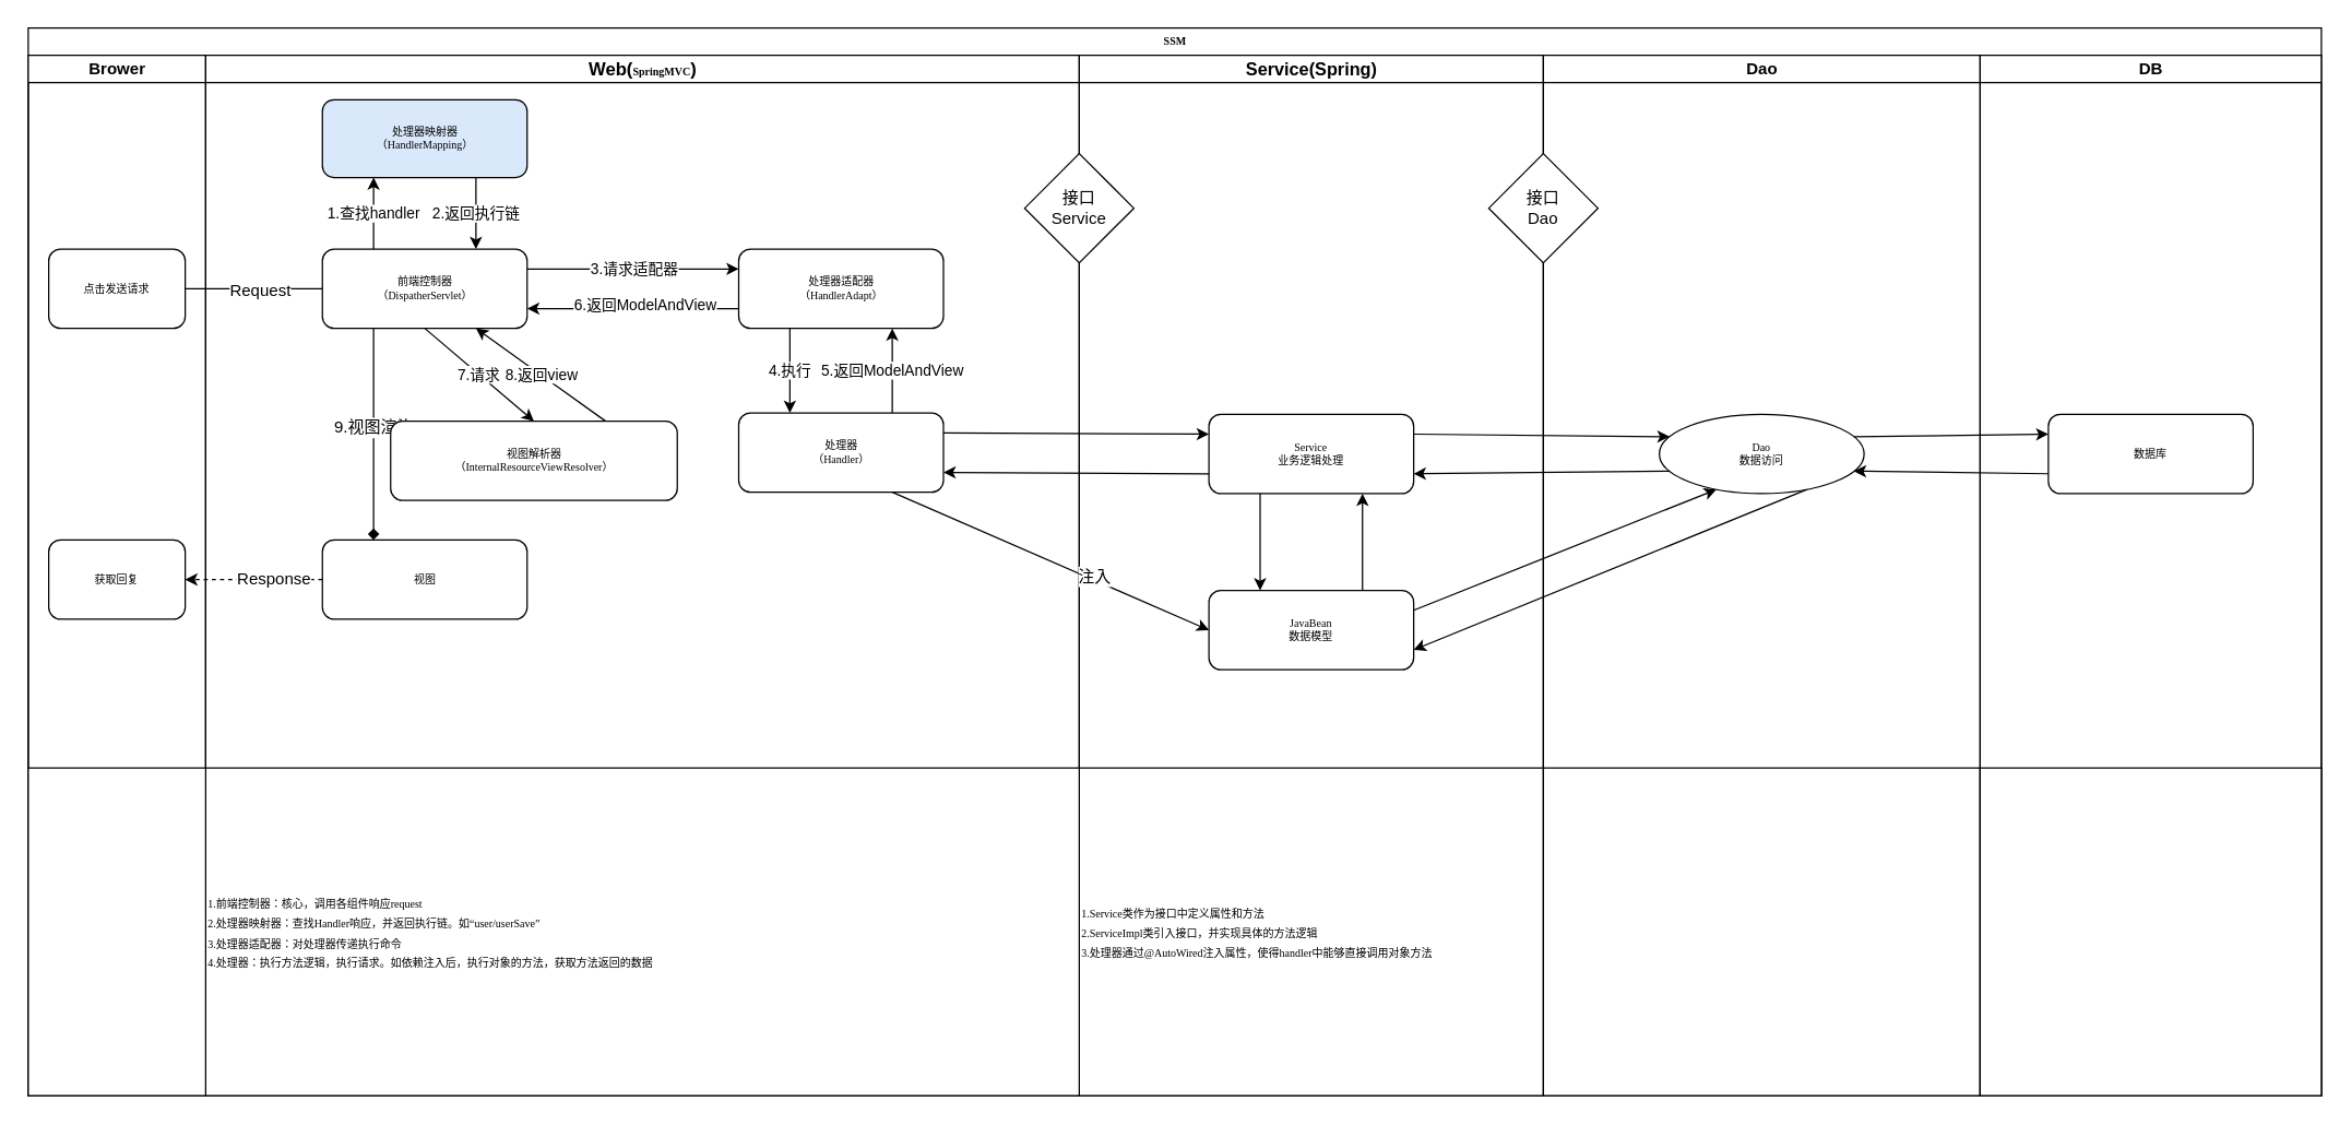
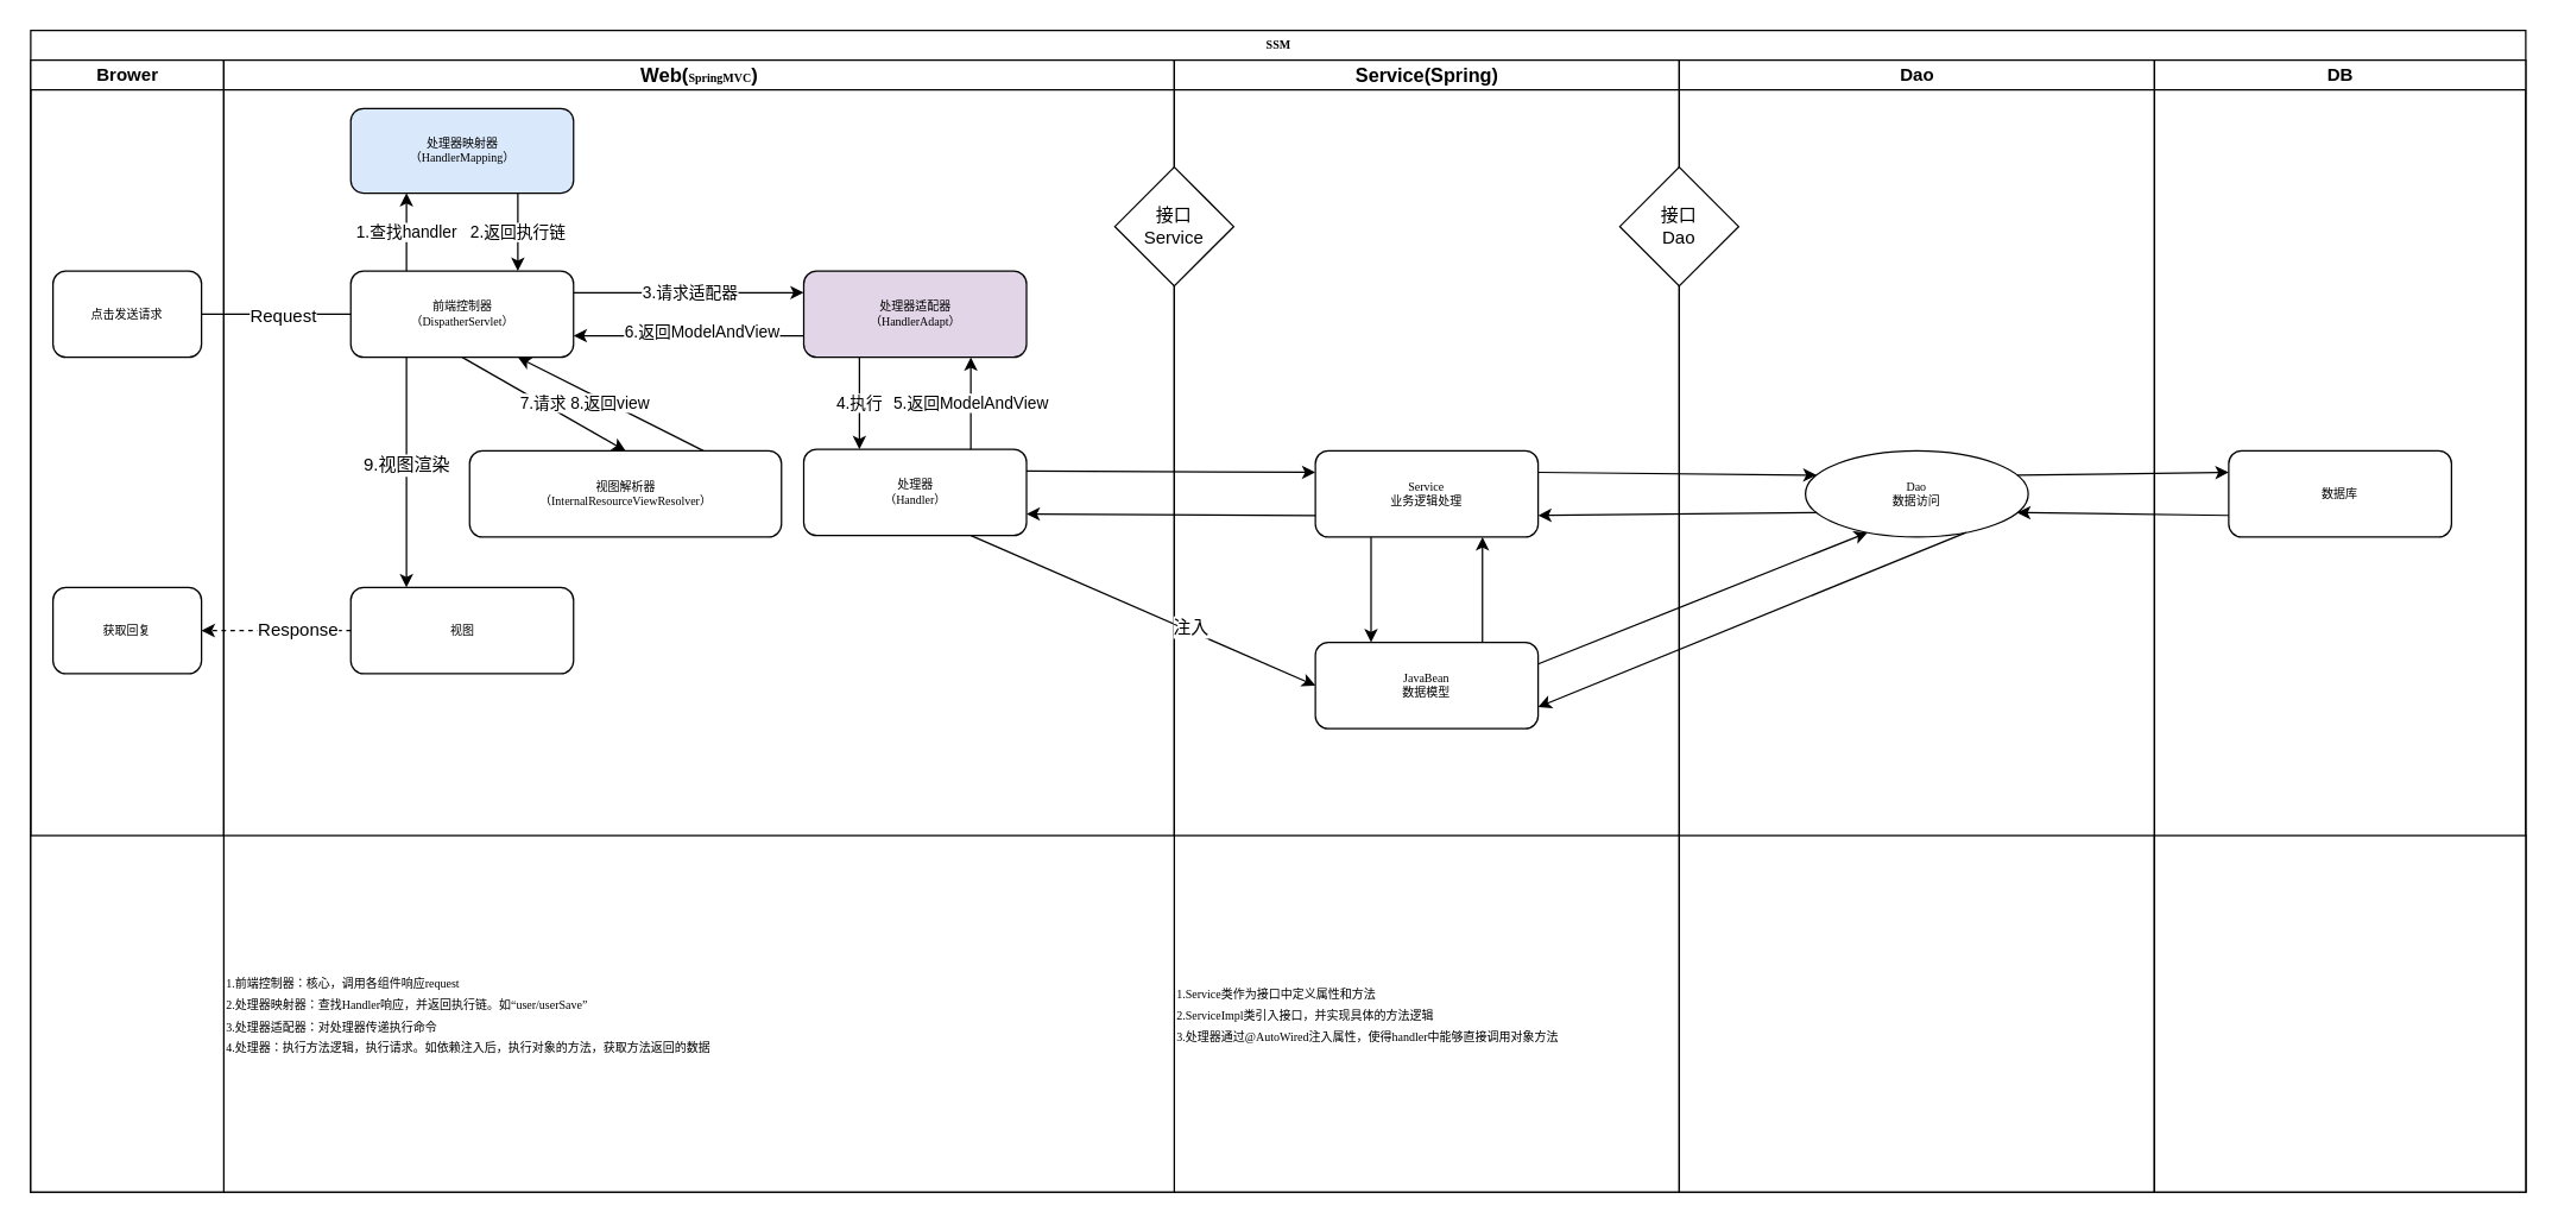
  <mxCell id="0" />
  <mxCell id="1" parent="0" />
  <mxCell id="2" value="SSM" style="swimlane;html=1;childLayout=stackLayout;startSize=20;rounded=0;shadow=0;labelBackgroundColor=none;strokeColor=#000000;strokeWidth=1;fillColor=#ffffff;fontFamily=Verdana;fontSize=8;fontColor=#000000;align=center;" parent="1" vertex="1"><mxGeometry x="20" y="20" width="1680" height="782" as="geometry" /></mxCell>
  <mxCell id="3" value="Brower" style="swimlane;html=1;startSize=20;" parent="2" vertex="1"><mxGeometry y="20" width="130" height="762" as="geometry" /></mxCell>
  <mxCell id="4" value="点击发送请求" style="rounded=1;whiteSpace=wrap;html=1;shadow=0;labelBackgroundColor=none;strokeColor=#000000;strokeWidth=1;fillColor=#ffffff;fontFamily=Verdana;fontSize=8;fontColor=#000000;align=center;" vertex="1" parent="3"><mxGeometry x="15" y="142" width="100" height="58" as="geometry" /></mxCell>
  <mxCell id="5" value="获取回复" style="rounded=1;whiteSpace=wrap;html=1;shadow=0;labelBackgroundColor=none;strokeColor=#000000;strokeWidth=1;fillColor=#ffffff;fontFamily=Verdana;fontSize=8;fontColor=#000000;align=center;" vertex="1" parent="3"><mxGeometry x="15" y="355" width="100" height="58" as="geometry" /></mxCell>
  <mxCell id="6" value="&lt;span style=&quot;font-size: 13.333px&quot;&gt;Web(&lt;/span&gt;&lt;span style=&quot;font-family: &amp;#34;verdana&amp;#34; ; font-size: 8px ; white-space: normal&quot;&gt;SpringMVC&lt;/span&gt;&lt;span style=&quot;font-size: 13.333px&quot;&gt;)&lt;br&gt;&lt;/span&gt;" style="swimlane;html=1;startSize=20;align=center;" parent="2" vertex="1"><mxGeometry x="130" y="20" width="640" height="762" as="geometry" /></mxCell>
  <mxCell id="7" value="1.查找handler" style="edgeStyle=orthogonalEdgeStyle;rounded=0;orthogonalLoop=1;jettySize=auto;html=1;exitX=0.25;exitY=0;exitDx=0;exitDy=0;entryX=0.25;entryY=1;entryDx=0;entryDy=0;" edge="1" parent="6" source="12" target="14"><mxGeometry relative="1" as="geometry" /></mxCell>
  <mxCell id="8" value="3.请求适配器" style="edgeStyle=orthogonalEdgeStyle;rounded=0;orthogonalLoop=1;jettySize=auto;html=1;exitX=1;exitY=0.25;exitDx=0;exitDy=0;entryX=0;entryY=0.25;entryDx=0;entryDy=0;" edge="1" parent="6" source="12" target="18"><mxGeometry relative="1" as="geometry" /></mxCell>
  <mxCell id="9" value="7.请求" style="rounded=0;orthogonalLoop=1;jettySize=auto;html=1;exitX=0.5;exitY=1;exitDx=0;exitDy=0;entryX=0.5;entryY=0;entryDx=0;entryDy=0;" edge="1" parent="6" source="12" target="22"><mxGeometry relative="1" as="geometry" /></mxCell>
- <mxCell id="10" style="edgeStyle=none;rounded=1;orthogonalLoop=1;jettySize=auto;html=1;exitX=0.25;exitY=1;exitDx=0;exitDy=0;entryX=0.25;entryY=0;entryDx=0;entryDy=0;endArrow=diamond;" edge="1" parent="6" source="12" target="23"><mxGeometry relative="1" as="geometry" /></mxCell>
+ <mxCell id="10" style="edgeStyle=none;rounded=1;orthogonalLoop=1;jettySize=auto;html=1;exitX=0.25;exitY=1;exitDx=0;exitDy=0;entryX=0.25;entryY=0;entryDx=0;entryDy=0;" edge="1" parent="6" source="12" target="23"><mxGeometry relative="1" as="geometry" /></mxCell>
  <mxCell id="11" value="9.视图渲染" style="text;html=1;resizable=0;points=[];align=center;verticalAlign=middle;labelBackgroundColor=#ffffff;" vertex="1" connectable="0" parent="10"><mxGeometry x="-0.067" y="-1" relative="1" as="geometry"><mxPoint as="offset" /></mxGeometry></mxCell>
  <mxCell id="12" value="前端控制器&lt;br&gt;（DispatherServlet）" style="rounded=1;html=1;shadow=0;labelBackgroundColor=none;strokeColor=#000000;strokeWidth=1;fillColor=#ffffff;fontFamily=Verdana;fontSize=8;fontColor=#000000;align=center;verticalAlign=middle;whiteSpace=wrap;spacing=2;" parent="6" vertex="1"><mxGeometry x="85.5" y="142" width="150" height="58" as="geometry" /></mxCell>
  <mxCell id="13" value="2.返回执行链" style="edgeStyle=orthogonalEdgeStyle;rounded=0;orthogonalLoop=1;jettySize=auto;html=1;exitX=0.75;exitY=1;exitDx=0;exitDy=0;entryX=0.75;entryY=0;entryDx=0;entryDy=0;" edge="1" parent="6" source="14" target="12"><mxGeometry relative="1" as="geometry" /></mxCell>
  <mxCell id="14" value="处理器映射器&lt;br&gt;（HandlerMapping）" style="rounded=1;html=1;shadow=0;labelBackgroundColor=none;strokeColor=#000000;strokeWidth=1;fillColor=#dae8fc;fontFamily=Verdana;fontSize=8;fontColor=#000000;align=center;verticalAlign=middle;whiteSpace=wrap;spacing=2;" vertex="1" parent="6"><mxGeometry x="85.5" y="32.5" width="150" height="57" as="geometry" /></mxCell>
  <mxCell id="15" value="4.执行" style="edgeStyle=orthogonalEdgeStyle;rounded=0;orthogonalLoop=1;jettySize=auto;html=1;exitX=0.25;exitY=1;exitDx=0;exitDy=0;entryX=0.25;entryY=0;entryDx=0;entryDy=0;" edge="1" parent="6" source="18" target="20"><mxGeometry relative="1" as="geometry" /></mxCell>
  <mxCell id="16" style="edgeStyle=orthogonalEdgeStyle;rounded=0;orthogonalLoop=1;jettySize=auto;html=1;exitX=0;exitY=0.75;exitDx=0;exitDy=0;entryX=1;entryY=0.75;entryDx=0;entryDy=0;" edge="1" parent="6" source="18" target="12"><mxGeometry relative="1" as="geometry" /></mxCell>
  <mxCell id="17" value="&lt;span style=&quot;font-size: 11px&quot;&gt;6.返回ModelAndView&lt;/span&gt;" style="text;html=1;resizable=0;points=[];align=center;verticalAlign=middle;labelBackgroundColor=#ffffff;" vertex="1" connectable="0" parent="16"><mxGeometry x="-0.116" y="-3" relative="1" as="geometry"><mxPoint as="offset" /></mxGeometry></mxCell>
- <mxCell id="18" value="处理器适配器&lt;br&gt;（HandlerAdapt）" style="rounded=1;html=1;shadow=0;labelBackgroundColor=none;strokeColor=#000000;strokeWidth=1;fillColor=#ffffff;fontFamily=Verdana;fontSize=8;fontColor=#000000;align=center;verticalAlign=middle;whiteSpace=wrap;spacing=2;" vertex="1" parent="6"><mxGeometry x="390.5" y="142" width="150" height="58" as="geometry" /></mxCell>
+ <mxCell id="18" value="处理器适配器&lt;br&gt;（HandlerAdapt）" style="rounded=1;html=1;shadow=0;labelBackgroundColor=none;strokeColor=#000000;strokeWidth=1;fillColor=#e1d5e7;fontFamily=Verdana;fontSize=8;fontColor=#000000;align=center;verticalAlign=middle;whiteSpace=wrap;spacing=2;" vertex="1" parent="6"><mxGeometry x="390.5" y="142" width="150" height="58" as="geometry" /></mxCell>
  <mxCell id="19" value="5.返回ModelAndView" style="edgeStyle=orthogonalEdgeStyle;rounded=0;orthogonalLoop=1;jettySize=auto;html=1;exitX=0.75;exitY=0;exitDx=0;exitDy=0;entryX=0.75;entryY=1;entryDx=0;entryDy=0;" edge="1" parent="6" source="20" target="18"><mxGeometry relative="1" as="geometry" /></mxCell>
  <mxCell id="20" value="处理器&lt;br&gt;（Handler）" style="rounded=1;html=1;shadow=0;labelBackgroundColor=none;strokeColor=#000000;strokeWidth=1;fillColor=#ffffff;fontFamily=Verdana;fontSize=8;fontColor=#000000;align=center;verticalAlign=middle;whiteSpace=wrap;spacing=2;" vertex="1" parent="6"><mxGeometry x="390.5" y="262" width="150" height="58" as="geometry" /></mxCell>
  <mxCell id="21" value="8.返回view" style="orthogonalLoop=1;jettySize=auto;html=1;exitX=0.75;exitY=0;exitDx=0;exitDy=0;entryX=0.75;entryY=1;entryDx=0;entryDy=0;rounded=1;" edge="1" parent="6" source="22" target="12"><mxGeometry relative="1" as="geometry" /></mxCell>
- <mxCell id="22" value="视图解析器&lt;br&gt;（InternalResourceViewResolver）" style="rounded=1;html=1;shadow=0;labelBackgroundColor=none;strokeColor=#000000;strokeWidth=1;fillColor=#ffffff;fontFamily=Verdana;fontSize=8;fontColor=#000000;align=center;verticalAlign=middle;whiteSpace=wrap;spacing=2;" vertex="1" parent="6"><mxGeometry x="135.5" y="268" width="210" height="58" as="geometry" /></mxCell>
+ <mxCell id="22" value="视图解析器&lt;br&gt;（InternalResourceViewResolver）" style="rounded=1;html=1;shadow=0;labelBackgroundColor=none;strokeColor=#000000;strokeWidth=1;fillColor=#ffffff;fontFamily=Verdana;fontSize=8;fontColor=#000000;align=center;verticalAlign=middle;whiteSpace=wrap;spacing=2;" vertex="1" parent="6"><mxGeometry x="165.5" y="263" width="210" height="58" as="geometry" /></mxCell>
  <mxCell id="23" value="视图" style="rounded=1;html=1;shadow=0;labelBackgroundColor=none;strokeColor=#000000;strokeWidth=1;fillColor=#ffffff;fontFamily=Verdana;fontSize=8;fontColor=#000000;align=center;verticalAlign=middle;whiteSpace=wrap;spacing=2;" vertex="1" parent="6"><mxGeometry x="85.5" y="355" width="150" height="58" as="geometry" /></mxCell>
  <mxCell id="24" value="&lt;font style=&quot;font-size: 13px&quot;&gt;Service(Spring)&lt;/font&gt;" style="swimlane;html=1;startSize=20;" parent="2" vertex="1"><mxGeometry x="770" y="20" width="340" height="762" as="geometry" /></mxCell>
  <mxCell id="25" style="edgeStyle=none;rounded=1;orthogonalLoop=1;jettySize=auto;html=1;exitX=0.25;exitY=1;exitDx=0;exitDy=0;entryX=0.25;entryY=0;entryDx=0;entryDy=0;" edge="1" parent="24" source="26" target="28"><mxGeometry relative="1" as="geometry" /></mxCell>
  <mxCell id="26" value="Service&lt;br&gt;业务逻辑处理" style="rounded=1;html=1;shadow=0;labelBackgroundColor=none;strokeColor=#000000;strokeWidth=1;fillColor=#ffffff;fontFamily=Verdana;fontSize=8;fontColor=#000000;align=center;verticalAlign=middle;whiteSpace=wrap;spacing=2;" vertex="1" parent="24"><mxGeometry x="95" y="263" width="150" height="58" as="geometry" /></mxCell>
  <mxCell id="27" style="edgeStyle=none;rounded=1;orthogonalLoop=1;jettySize=auto;html=1;exitX=0.75;exitY=0;exitDx=0;exitDy=0;entryX=0.75;entryY=1;entryDx=0;entryDy=0;" edge="1" parent="24" source="28" target="26"><mxGeometry relative="1" as="geometry" /></mxCell>
  <mxCell id="28" value="JavaBean&lt;br&gt;数据模型" style="rounded=1;html=1;shadow=0;labelBackgroundColor=none;strokeColor=#000000;strokeWidth=1;fillColor=#ffffff;fontFamily=Verdana;fontSize=8;fontColor=#000000;align=center;verticalAlign=middle;whiteSpace=wrap;spacing=2;" vertex="1" parent="24"><mxGeometry x="95" y="392" width="150" height="58" as="geometry" /></mxCell>
  <mxCell id="29" value="Dao" style="swimlane;html=1;startSize=20;" vertex="1" parent="2"><mxGeometry x="1110" y="20" width="320" height="762" as="geometry" /></mxCell>
  <mxCell id="30" value="接口&lt;br&gt;Dao" style="rhombus;whiteSpace=wrap;html=1;" vertex="1" parent="29"><mxGeometry x="-40" y="72" width="80" height="80" as="geometry" /></mxCell>
  <mxCell id="31" value="Dao&lt;br&gt;数据访问" style="ellipse;html=1;shadow=0;labelBackgroundColor=none;strokeColor=#000000;strokeWidth=1;fillColor=#ffffff;fontFamily=Verdana;fontSize=8;fontColor=#000000;align=center;verticalAlign=middle;whiteSpace=wrap;spacing=2;" vertex="1" parent="29"><mxGeometry x="85" y="263" width="150" height="58" as="geometry" /></mxCell>
  <mxCell id="32" value="" style="rounded=0;whiteSpace=wrap;html=1;align=left;" vertex="1" parent="29"><mxGeometry x="-340" y="522" width="340" height="240" as="geometry" /></mxCell>
  <mxCell id="33" value="" style="rounded=0;whiteSpace=wrap;html=1;" vertex="1" parent="29"><mxGeometry y="522" width="320" height="240" as="geometry" /></mxCell>
  <mxCell id="34" value="&lt;font face=&quot;verdana&quot;&gt;&lt;span style=&quot;font-size: 8px&quot;&gt;1.Service类作为接口中定义属性和方法&lt;br&gt;2.ServiceImpl类引入接口，并实现具体的方法逻辑&lt;br&gt;3.处理器通过@AutoWired注入属性，使得handler中能够直接调用对象方法&lt;br&gt;&lt;/span&gt;&lt;/font&gt;" style="text;html=1;strokeColor=none;fillColor=none;align=left;verticalAlign=middle;whiteSpace=wrap;rounded=0;" vertex="1" parent="29"><mxGeometry x="-340" y="522" width="340" height="240" as="geometry" /></mxCell>
  <mxCell id="35" style="edgeStyle=orthogonalEdgeStyle;rounded=0;orthogonalLoop=1;jettySize=auto;html=1;exitX=1;exitY=0.5;exitDx=0;exitDy=0;entryX=0;entryY=0.5;entryDx=0;entryDy=0;endArrow=none;" edge="1" parent="2" source="4" target="12"><mxGeometry relative="1" as="geometry" /></mxCell>
  <mxCell id="36" value="Request" style="text;html=1;resizable=0;points=[];align=center;verticalAlign=middle;labelBackgroundColor=#ffffff;" vertex="1" connectable="0" parent="35"><mxGeometry x="0.067" y="-1" relative="1" as="geometry"><mxPoint as="offset" /></mxGeometry></mxCell>
  <mxCell id="37" style="edgeStyle=none;rounded=1;orthogonalLoop=1;jettySize=auto;html=1;exitX=0;exitY=0.5;exitDx=0;exitDy=0;entryX=1;entryY=0.5;entryDx=0;entryDy=0;dashed=1;" edge="1" parent="2" source="23" target="5"><mxGeometry relative="1" as="geometry" /></mxCell>
  <mxCell id="38" value="Response" style="text;html=1;resizable=0;points=[];align=center;verticalAlign=middle;labelBackgroundColor=#ffffff;" vertex="1" connectable="0" parent="37"><mxGeometry x="-0.289" y="-1" relative="1" as="geometry"><mxPoint as="offset" /></mxGeometry></mxCell>
  <mxCell id="39" style="edgeStyle=none;rounded=1;orthogonalLoop=1;jettySize=auto;html=1;exitX=1;exitY=0.25;exitDx=0;exitDy=0;entryX=0;entryY=0.25;entryDx=0;entryDy=0;" edge="1" parent="2" source="20" target="26"><mxGeometry relative="1" as="geometry" /></mxCell>
  <mxCell id="40" style="edgeStyle=none;rounded=1;orthogonalLoop=1;jettySize=auto;html=1;exitX=0;exitY=0.75;exitDx=0;exitDy=0;entryX=1;entryY=0.75;entryDx=0;entryDy=0;" edge="1" parent="2" source="26" target="20"><mxGeometry relative="1" as="geometry" /></mxCell>
  <mxCell id="41" value="DB" style="swimlane;html=1;startSize=20;" vertex="1" parent="2"><mxGeometry x="1430" y="20" width="250" height="762" as="geometry" /></mxCell>
  <mxCell id="42" value="数据库" style="rounded=1;html=1;shadow=0;labelBackgroundColor=none;strokeColor=#000000;strokeWidth=1;fillColor=#ffffff;fontFamily=Verdana;fontSize=8;fontColor=#000000;align=center;verticalAlign=middle;whiteSpace=wrap;spacing=2;" vertex="1" parent="41"><mxGeometry x="50" y="263" width="150" height="58" as="geometry" /></mxCell>
  <mxCell id="43" style="edgeStyle=none;rounded=1;orthogonalLoop=1;jettySize=auto;html=1;exitX=1;exitY=0.25;exitDx=0;exitDy=0;entryX=0;entryY=0.25;entryDx=0;entryDy=0;" edge="1" parent="2" source="26" target="31"><mxGeometry relative="1" as="geometry" /></mxCell>
  <mxCell id="44" style="edgeStyle=none;rounded=1;orthogonalLoop=1;jettySize=auto;html=1;exitX=0;exitY=0.75;exitDx=0;exitDy=0;entryX=1;entryY=0.75;entryDx=0;entryDy=0;" edge="1" parent="2" source="31" target="26"><mxGeometry relative="1" as="geometry" /></mxCell>
  <mxCell id="45" style="edgeStyle=none;rounded=1;orthogonalLoop=1;jettySize=auto;html=1;exitX=0.75;exitY=1;exitDx=0;exitDy=0;entryX=0;entryY=0.5;entryDx=0;entryDy=0;" edge="1" parent="2" source="20" target="28"><mxGeometry relative="1" as="geometry" /></mxCell>
  <mxCell id="46" value="注入" style="text;html=1;resizable=0;points=[];align=center;verticalAlign=middle;labelBackgroundColor=#ffffff;" vertex="1" connectable="0" parent="45"><mxGeometry x="0.264" y="3" relative="1" as="geometry"><mxPoint as="offset" /></mxGeometry></mxCell>
  <mxCell id="47" style="edgeStyle=none;rounded=1;orthogonalLoop=1;jettySize=auto;html=1;exitX=1;exitY=0.25;exitDx=0;exitDy=0;entryX=0.25;entryY=1;entryDx=0;entryDy=0;" edge="1" parent="2" source="28" target="31"><mxGeometry relative="1" as="geometry" /></mxCell>
  <mxCell id="48" style="edgeStyle=none;rounded=1;orthogonalLoop=1;jettySize=auto;html=1;exitX=0.75;exitY=1;exitDx=0;exitDy=0;entryX=1;entryY=0.75;entryDx=0;entryDy=0;" edge="1" parent="2" source="31" target="28"><mxGeometry relative="1" as="geometry" /></mxCell>
  <mxCell id="49" style="edgeStyle=none;rounded=1;orthogonalLoop=1;jettySize=auto;html=1;exitX=1;exitY=0.25;exitDx=0;exitDy=0;entryX=0;entryY=0.25;entryDx=0;entryDy=0;" edge="1" parent="2" source="31" target="42"><mxGeometry relative="1" as="geometry" /></mxCell>
  <mxCell id="50" style="edgeStyle=none;rounded=1;orthogonalLoop=1;jettySize=auto;html=1;exitX=0;exitY=0.75;exitDx=0;exitDy=0;entryX=1;entryY=0.75;entryDx=0;entryDy=0;" edge="1" parent="2" source="42" target="31"><mxGeometry relative="1" as="geometry" /></mxCell>
  <mxCell id="51" value="接口&lt;br&gt;Service" style="rhombus;whiteSpace=wrap;html=1;" vertex="1" parent="1"><mxGeometry x="750" y="112" width="80" height="80" as="geometry" /></mxCell>
  <mxCell id="52" value="" style="rounded=0;whiteSpace=wrap;html=1;" vertex="1" parent="1"><mxGeometry x="150" y="562" width="640" height="240" as="geometry" /></mxCell>
  <mxCell id="53" value="" style="rounded=0;whiteSpace=wrap;html=1;" vertex="1" parent="1"><mxGeometry x="20" y="562" width="130" height="240" as="geometry" /></mxCell>
  <mxCell id="54" value="" style="rounded=0;whiteSpace=wrap;html=1;" vertex="1" parent="1"><mxGeometry x="1450" y="562" width="250" height="240" as="geometry" /></mxCell>
  <mxCell id="55" value="&lt;font face=&quot;verdana&quot;&gt;&lt;span style=&quot;font-size: 8px&quot;&gt;1.前端控制器：核心，调用各组件响应request&lt;br&gt;2.处理器映射器：查找Handler响应，并返回执行链。如“user/userSave”&lt;br&gt;3.处理器适配器：对处理器传递执行命令&lt;br&gt;4.处理器：执行方法逻辑，执行请求。如依赖注入后，执行对象的方法，获取方法返回的数据&lt;br&gt;&lt;/span&gt;&lt;/font&gt;" style="text;html=1;strokeColor=none;fillColor=none;align=left;verticalAlign=middle;whiteSpace=wrap;rounded=0;" vertex="1" parent="1"><mxGeometry x="150" y="562" width="640" height="240" as="geometry" /></mxCell>
